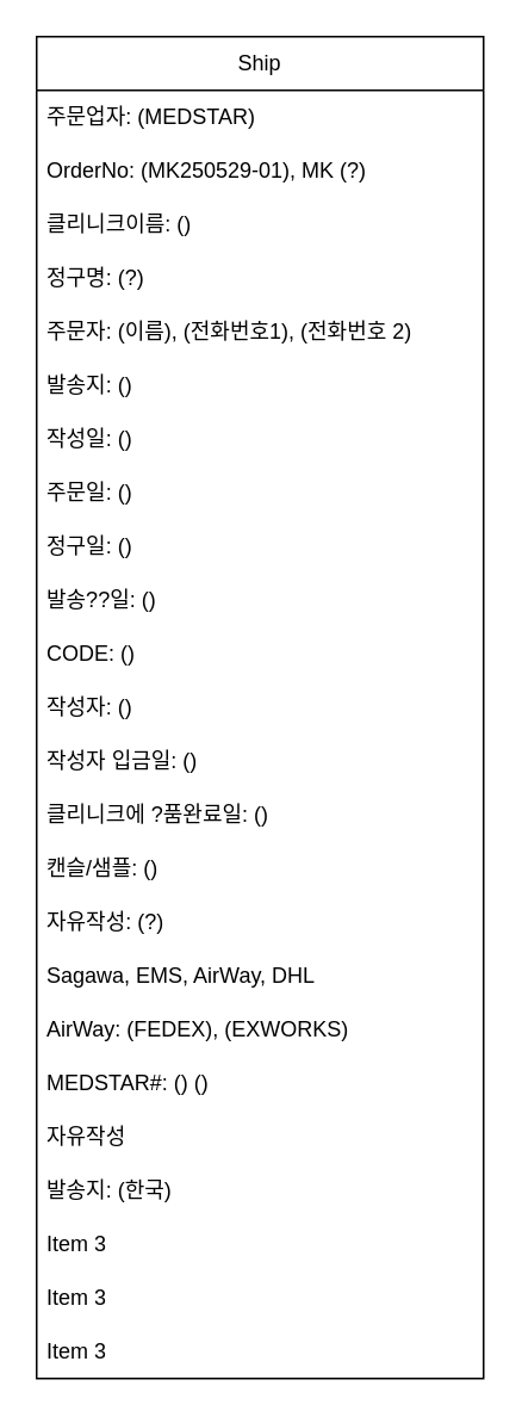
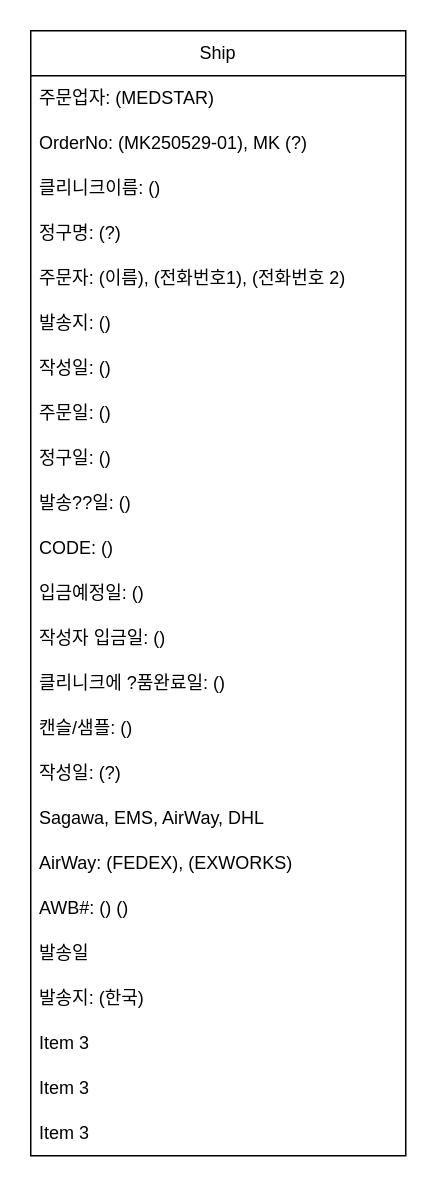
  <mxCell id="0" />
  <mxCell id="1" parent="0" />
  <mxCell id="2" value="Ship" style="swimlane;fontStyle=0;childLayout=stackLayout;horizontal=1;startSize=30;horizontalStack=0;resizeParent=1;resizeParentMax=0;resizeLast=0;collapsible=1;marginBottom=0;whiteSpace=wrap;html=1;" vertex="1" parent="1"><mxGeometry x="20" y="20" width="250" height="750" as="geometry" /></mxCell>
  <mxCell id="3" value="주문업자: (MEDSTAR)" style="text;strokeColor=none;fillColor=none;align=left;verticalAlign=middle;spacingLeft=4;spacingRight=4;overflow=hidden;points=[[0,0.5],[1,0.5]];portConstraint=eastwest;rotatable=0;whiteSpace=wrap;html=1;" vertex="1" parent="2"><mxGeometry y="30" width="250" height="30" as="geometry" /></mxCell>
  <mxCell id="4" value="OrderNo: (MK250529-01), MK (?)" style="text;strokeColor=none;fillColor=none;align=left;verticalAlign=middle;spacingLeft=4;spacingRight=4;overflow=hidden;points=[[0,0.5],[1,0.5]];portConstraint=eastwest;rotatable=0;whiteSpace=wrap;html=1;" vertex="1" parent="2"><mxGeometry y="60" width="250" height="30" as="geometry" /></mxCell>
  <mxCell id="5" value="클리니크이름: ()" style="text;strokeColor=none;fillColor=none;align=left;verticalAlign=middle;spacingLeft=4;spacingRight=4;overflow=hidden;points=[[0,0.5],[1,0.5]];portConstraint=eastwest;rotatable=0;whiteSpace=wrap;html=1;" vertex="1" parent="2"><mxGeometry y="90" width="250" height="30" as="geometry" /></mxCell>
  <mxCell id="6" value="정구명: (?)" style="text;strokeColor=none;fillColor=none;align=left;verticalAlign=middle;spacingLeft=4;spacingRight=4;overflow=hidden;points=[[0,0.5],[1,0.5]];portConstraint=eastwest;rotatable=0;whiteSpace=wrap;html=1;" vertex="1" parent="2"><mxGeometry y="120" width="250" height="30" as="geometry" /></mxCell>
  <mxCell id="7" value="주문자: (이름), (전화번호1), (전화번호 2)" style="text;strokeColor=none;fillColor=none;align=left;verticalAlign=middle;spacingLeft=4;spacingRight=4;overflow=hidden;points=[[0,0.5],[1,0.5]];portConstraint=eastwest;rotatable=0;whiteSpace=wrap;html=1;" vertex="1" parent="2"><mxGeometry y="150" width="250" height="30" as="geometry" /></mxCell>
  <mxCell id="8" value="발송지: ()" style="text;strokeColor=none;fillColor=none;align=left;verticalAlign=middle;spacingLeft=4;spacingRight=4;overflow=hidden;points=[[0,0.5],[1,0.5]];portConstraint=eastwest;rotatable=0;whiteSpace=wrap;html=1;" vertex="1" parent="2"><mxGeometry y="180" width="250" height="30" as="geometry" /></mxCell>
  <mxCell id="9" value="작성일: ()" style="text;strokeColor=none;fillColor=none;align=left;verticalAlign=middle;spacingLeft=4;spacingRight=4;overflow=hidden;points=[[0,0.5],[1,0.5]];portConstraint=eastwest;rotatable=0;whiteSpace=wrap;html=1;" vertex="1" parent="2"><mxGeometry y="210" width="250" height="30" as="geometry" /></mxCell>
  <mxCell id="10" value="주문일: ()" style="text;strokeColor=none;fillColor=none;align=left;verticalAlign=middle;spacingLeft=4;spacingRight=4;overflow=hidden;points=[[0,0.5],[1,0.5]];portConstraint=eastwest;rotatable=0;whiteSpace=wrap;html=1;" vertex="1" parent="2"><mxGeometry y="240" width="250" height="30" as="geometry" /></mxCell>
  <mxCell id="11" value="정구일: ()" style="text;strokeColor=none;fillColor=none;align=left;verticalAlign=middle;spacingLeft=4;spacingRight=4;overflow=hidden;points=[[0,0.5],[1,0.5]];portConstraint=eastwest;rotatable=0;whiteSpace=wrap;html=1;" vertex="1" parent="2"><mxGeometry y="270" width="250" height="30" as="geometry" /></mxCell>
  <mxCell id="12" value="발송??일: ()" style="text;strokeColor=none;fillColor=none;align=left;verticalAlign=middle;spacingLeft=4;spacingRight=4;overflow=hidden;points=[[0,0.5],[1,0.5]];portConstraint=eastwest;rotatable=0;whiteSpace=wrap;html=1;" vertex="1" parent="2"><mxGeometry y="300" width="250" height="30" as="geometry" /></mxCell>
  <mxCell id="13" value="CODE: ()" style="text;strokeColor=none;fillColor=none;align=left;verticalAlign=middle;spacingLeft=4;spacingRight=4;overflow=hidden;points=[[0,0.5],[1,0.5]];portConstraint=eastwest;rotatable=0;whiteSpace=wrap;html=1;" vertex="1" parent="2"><mxGeometry y="330" width="250" height="30" as="geometry" /></mxCell>
- <mxCell id="14" value="작성자: ()" style="text;strokeColor=none;fillColor=none;align=left;verticalAlign=middle;spacingLeft=4;spacingRight=4;overflow=hidden;points=[[0,0.5],[1,0.5]];portConstraint=eastwest;rotatable=0;whiteSpace=wrap;html=1;" vertex="1" parent="2"><mxGeometry y="360" width="250" height="30" as="geometry" /></mxCell>
+ <mxCell id="14" value="입금예정일: ()" style="text;strokeColor=none;fillColor=none;align=left;verticalAlign=middle;spacingLeft=4;spacingRight=4;overflow=hidden;points=[[0,0.5],[1,0.5]];portConstraint=eastwest;rotatable=0;whiteSpace=wrap;html=1;" vertex="1" parent="2"><mxGeometry y="360" width="250" height="30" as="geometry" /></mxCell>
  <mxCell id="15" value="작성자 입금일: ()" style="text;strokeColor=none;fillColor=none;align=left;verticalAlign=middle;spacingLeft=4;spacingRight=4;overflow=hidden;points=[[0,0.5],[1,0.5]];portConstraint=eastwest;rotatable=0;whiteSpace=wrap;html=1;" vertex="1" parent="2"><mxGeometry y="390" width="250" height="30" as="geometry" /></mxCell>
  <mxCell id="16" value="클리니크에 ?품완료일: ()" style="text;strokeColor=none;fillColor=none;align=left;verticalAlign=middle;spacingLeft=4;spacingRight=4;overflow=hidden;points=[[0,0.5],[1,0.5]];portConstraint=eastwest;rotatable=0;whiteSpace=wrap;html=1;" vertex="1" parent="2"><mxGeometry y="420" width="250" height="30" as="geometry" /></mxCell>
  <mxCell id="17" value="캔슬/샘플: ()" style="text;strokeColor=none;fillColor=none;align=left;verticalAlign=middle;spacingLeft=4;spacingRight=4;overflow=hidden;points=[[0,0.5],[1,0.5]];portConstraint=eastwest;rotatable=0;whiteSpace=wrap;html=1;" vertex="1" parent="2"><mxGeometry y="450" width="250" height="30" as="geometry" /></mxCell>
- <mxCell id="18" value="자유작성: (?)" style="text;strokeColor=none;fillColor=none;align=left;verticalAlign=middle;spacingLeft=4;spacingRight=4;overflow=hidden;points=[[0,0.5],[1,0.5]];portConstraint=eastwest;rotatable=0;whiteSpace=wrap;html=1;" vertex="1" parent="2"><mxGeometry y="480" width="250" height="30" as="geometry" /></mxCell>
+ <mxCell id="18" value="작성일: (?)" style="text;strokeColor=none;fillColor=none;align=left;verticalAlign=middle;spacingLeft=4;spacingRight=4;overflow=hidden;points=[[0,0.5],[1,0.5]];portConstraint=eastwest;rotatable=0;whiteSpace=wrap;html=1;" vertex="1" parent="2"><mxGeometry y="480" width="250" height="30" as="geometry" /></mxCell>
  <mxCell id="19" value="&lt;span style=&quot;text-align: center; text-wrap-mode: nowrap;&quot;&gt;Sagawa, EMS, AirWay, DHL&lt;/span&gt;" style="text;strokeColor=none;fillColor=none;align=left;verticalAlign=middle;spacingLeft=4;spacingRight=4;overflow=hidden;points=[[0,0.5],[1,0.5]];portConstraint=eastwest;rotatable=0;whiteSpace=wrap;html=1;" vertex="1" parent="2"><mxGeometry y="510" width="250" height="30" as="geometry" /></mxCell>
  <mxCell id="20" value="&lt;span style=&quot;text-align: center; text-wrap-mode: nowrap;&quot;&gt;AirWay: (FEDEX), (EXWORKS)&lt;/span&gt;" style="text;strokeColor=none;fillColor=none;align=left;verticalAlign=middle;spacingLeft=4;spacingRight=4;overflow=hidden;points=[[0,0.5],[1,0.5]];portConstraint=eastwest;rotatable=0;whiteSpace=wrap;html=1;" vertex="1" parent="2"><mxGeometry y="540" width="250" height="30" as="geometry" /></mxCell>
- <mxCell id="21" value="MEDSTAR#: () ()" style="text;strokeColor=none;fillColor=none;align=left;verticalAlign=middle;spacingLeft=4;spacingRight=4;overflow=hidden;points=[[0,0.5],[1,0.5]];portConstraint=eastwest;rotatable=0;whiteSpace=wrap;html=1;" vertex="1" parent="2"><mxGeometry y="570" width="250" height="30" as="geometry" /></mxCell>
- <mxCell id="22" value="자유작성" style="text;strokeColor=none;fillColor=none;align=left;verticalAlign=middle;spacingLeft=4;spacingRight=4;overflow=hidden;points=[[0,0.5],[1,0.5]];portConstraint=eastwest;rotatable=0;whiteSpace=wrap;html=1;" vertex="1" parent="2"><mxGeometry y="600" width="250" height="30" as="geometry" /></mxCell>
+ <mxCell id="21" value="AWB#: () ()" style="text;strokeColor=none;fillColor=none;align=left;verticalAlign=middle;spacingLeft=4;spacingRight=4;overflow=hidden;points=[[0,0.5],[1,0.5]];portConstraint=eastwest;rotatable=0;whiteSpace=wrap;html=1;" vertex="1" parent="2"><mxGeometry y="570" width="250" height="30" as="geometry" /></mxCell>
+ <mxCell id="22" value="발송일" style="text;strokeColor=none;fillColor=none;align=left;verticalAlign=middle;spacingLeft=4;spacingRight=4;overflow=hidden;points=[[0,0.5],[1,0.5]];portConstraint=eastwest;rotatable=0;whiteSpace=wrap;html=1;" vertex="1" parent="2"><mxGeometry y="600" width="250" height="30" as="geometry" /></mxCell>
  <mxCell id="23" value="발송지: (한국)" style="text;strokeColor=none;fillColor=none;align=left;verticalAlign=middle;spacingLeft=4;spacingRight=4;overflow=hidden;points=[[0,0.5],[1,0.5]];portConstraint=eastwest;rotatable=0;whiteSpace=wrap;html=1;" vertex="1" parent="2"><mxGeometry y="630" width="250" height="30" as="geometry" /></mxCell>
  <mxCell id="24" value="Item 3" style="text;strokeColor=none;fillColor=none;align=left;verticalAlign=middle;spacingLeft=4;spacingRight=4;overflow=hidden;points=[[0,0.5],[1,0.5]];portConstraint=eastwest;rotatable=0;whiteSpace=wrap;html=1;" vertex="1" parent="2"><mxGeometry y="660" width="250" height="30" as="geometry" /></mxCell>
  <mxCell id="25" value="Item 3" style="text;strokeColor=none;fillColor=none;align=left;verticalAlign=middle;spacingLeft=4;spacingRight=4;overflow=hidden;points=[[0,0.5],[1,0.5]];portConstraint=eastwest;rotatable=0;whiteSpace=wrap;html=1;" vertex="1" parent="2"><mxGeometry y="690" width="250" height="30" as="geometry" /></mxCell>
  <mxCell id="26" value="Item 3" style="text;strokeColor=none;fillColor=none;align=left;verticalAlign=middle;spacingLeft=4;spacingRight=4;overflow=hidden;points=[[0,0.5],[1,0.5]];portConstraint=eastwest;rotatable=0;whiteSpace=wrap;html=1;" vertex="1" parent="2"><mxGeometry y="720" width="250" height="30" as="geometry" /></mxCell>
